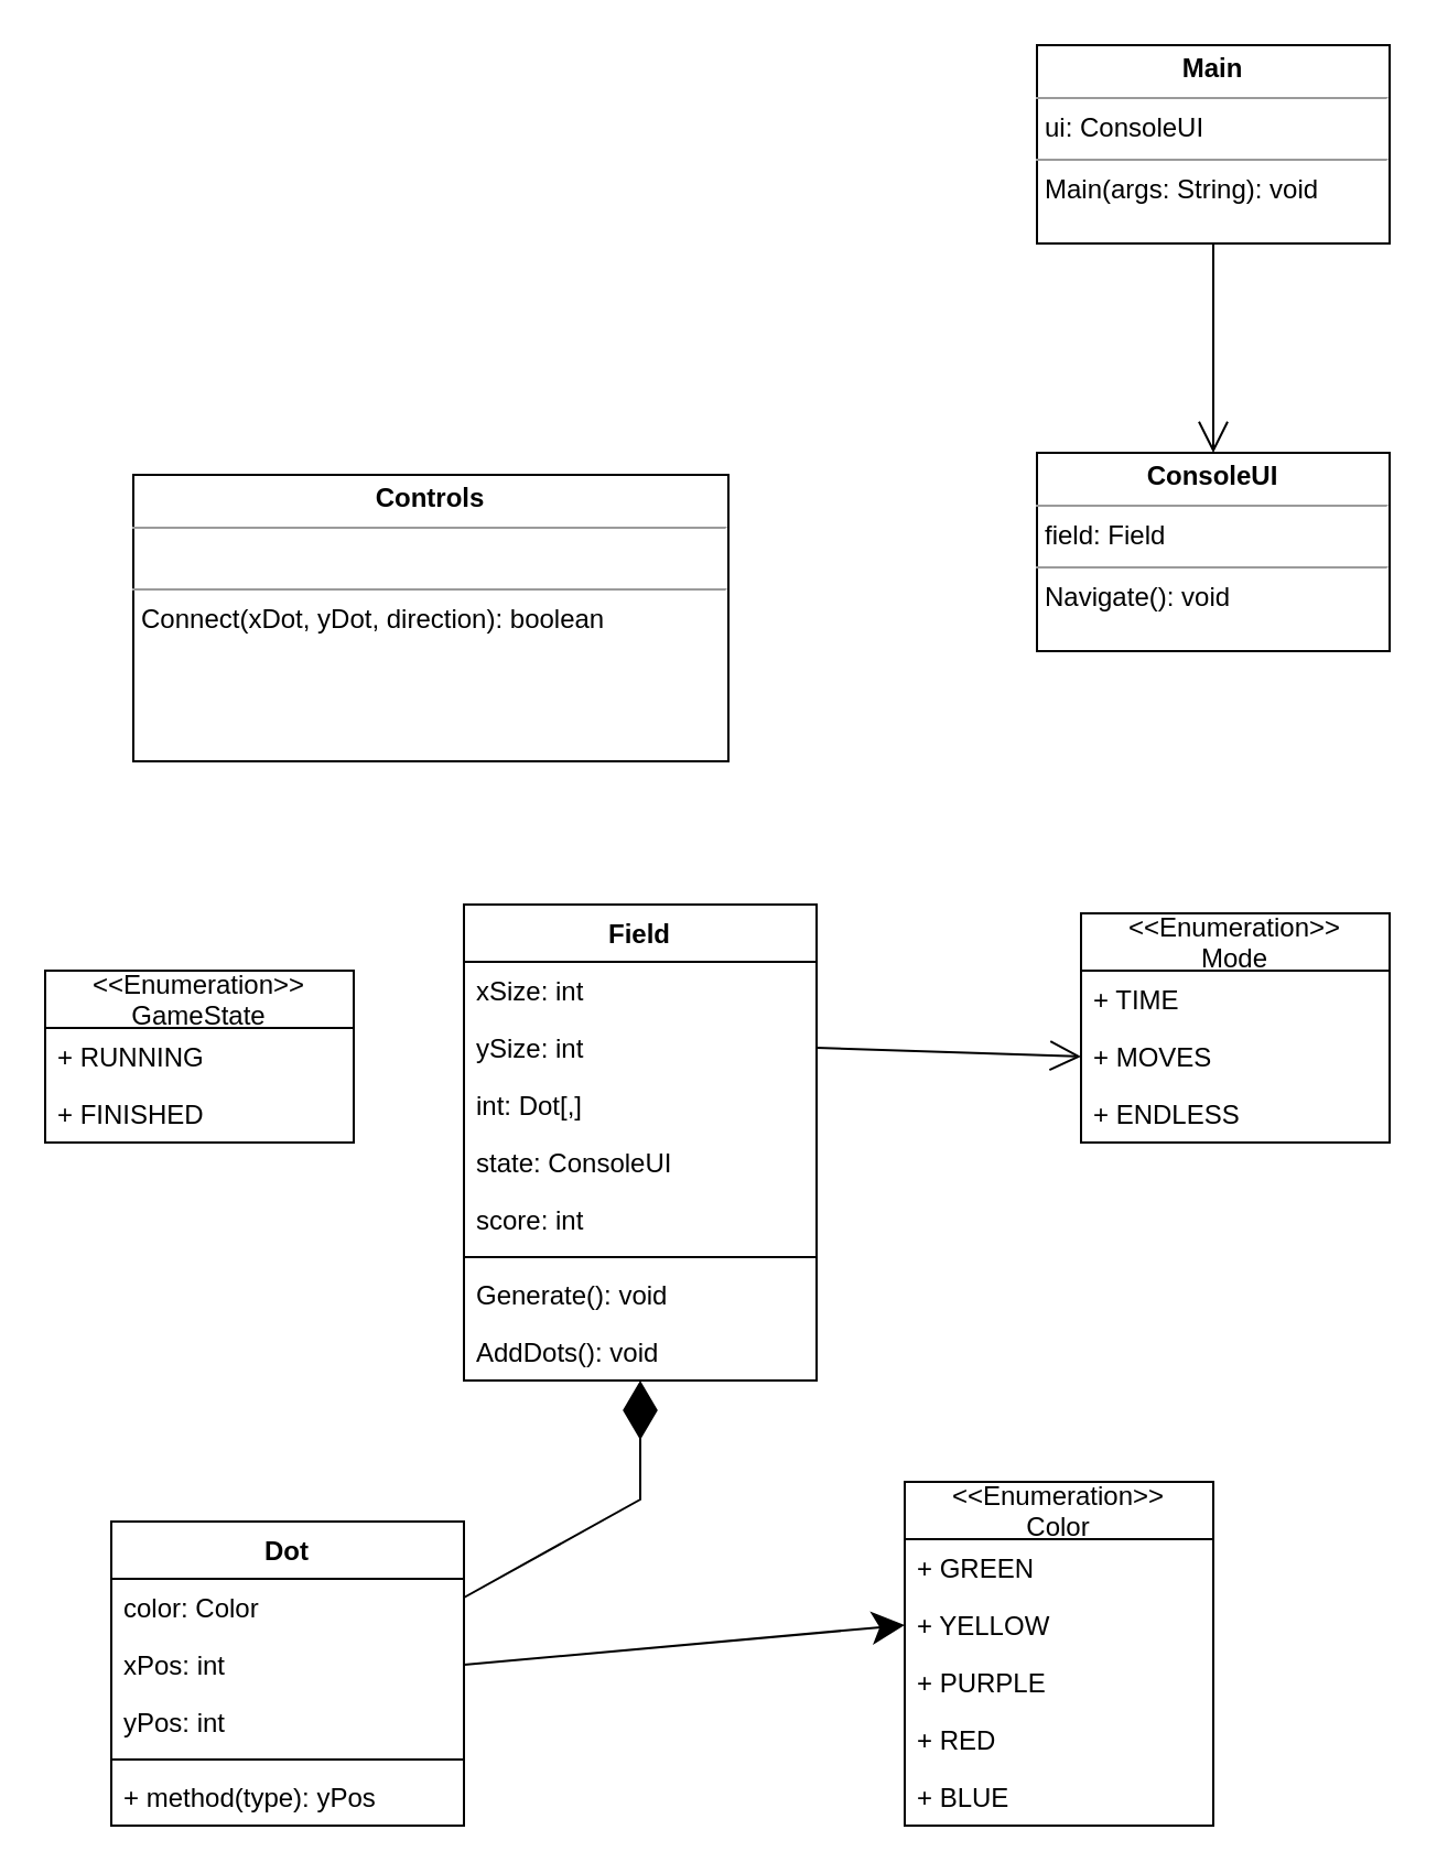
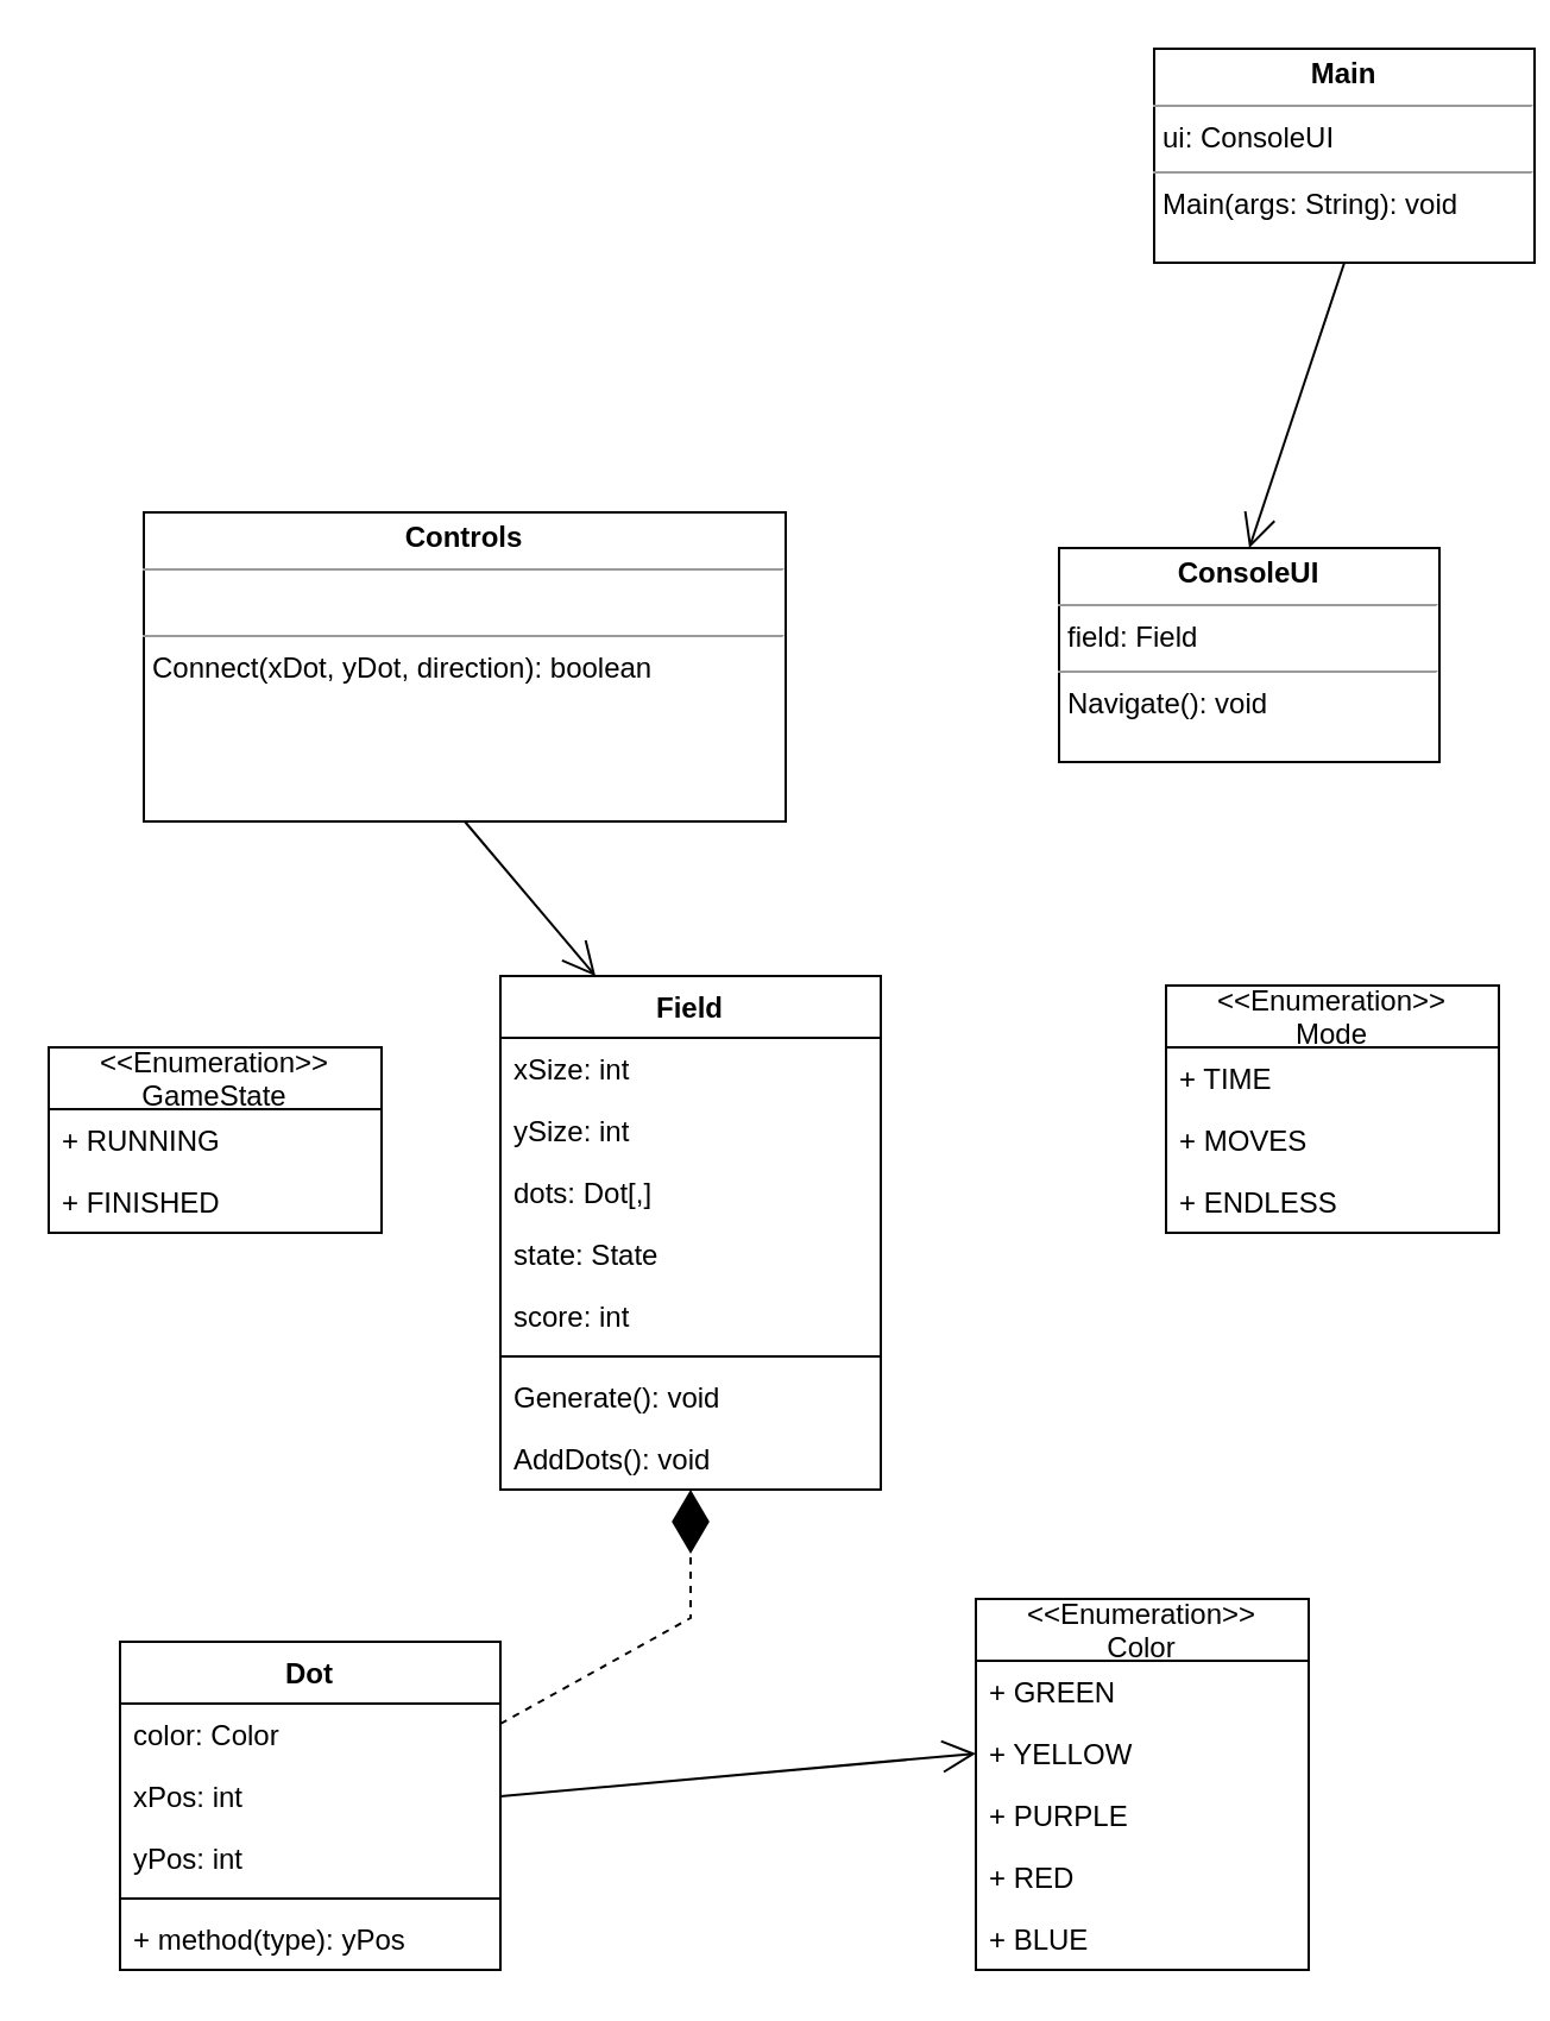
  <mxCell id="0" />
  <mxCell id="1" parent="0" />
  <mxCell id="2" value="Field" style="swimlane;fontStyle=1;align=center;verticalAlign=top;childLayout=stackLayout;horizontal=1;startSize=26;horizontalStack=0;resizeParent=1;resizeParentMax=0;resizeLast=0;collapsible=1;marginBottom=0;" parent="1" vertex="1"><mxGeometry x="210" y="410" width="160" height="216" as="geometry" /></mxCell>
  <mxCell id="3" value="xSize: int" style="text;strokeColor=none;fillColor=none;align=left;verticalAlign=top;spacingLeft=4;spacingRight=4;overflow=hidden;rotatable=0;points=[[0,0.5],[1,0.5]];portConstraint=eastwest;" parent="2" vertex="1"><mxGeometry y="26" width="160" height="26" as="geometry" /></mxCell>
  <mxCell id="4" value="ySize: int" style="text;strokeColor=none;fillColor=none;align=left;verticalAlign=top;spacingLeft=4;spacingRight=4;overflow=hidden;rotatable=0;points=[[0,0.5],[1,0.5]];portConstraint=eastwest;" parent="2" vertex="1"><mxGeometry y="52" width="160" height="26" as="geometry" /></mxCell>
- <mxCell id="5" value="int: Dot[,]" style="text;strokeColor=none;fillColor=none;align=left;verticalAlign=top;spacingLeft=4;spacingRight=4;overflow=hidden;rotatable=0;points=[[0,0.5],[1,0.5]];portConstraint=eastwest;" parent="2" vertex="1"><mxGeometry y="78" width="160" height="26" as="geometry" /></mxCell>
- <mxCell id="6" value="state: ConsoleUI" style="text;strokeColor=none;fillColor=none;align=left;verticalAlign=top;spacingLeft=4;spacingRight=4;overflow=hidden;rotatable=0;points=[[0,0.5],[1,0.5]];portConstraint=eastwest;" parent="2" vertex="1"><mxGeometry y="104" width="160" height="26" as="geometry" /></mxCell>
+ <mxCell id="5" value="dots: Dot[,]" style="text;strokeColor=none;fillColor=none;align=left;verticalAlign=top;spacingLeft=4;spacingRight=4;overflow=hidden;rotatable=0;points=[[0,0.5],[1,0.5]];portConstraint=eastwest;" parent="2" vertex="1"><mxGeometry y="78" width="160" height="26" as="geometry" /></mxCell>
+ <mxCell id="6" value="state: State" style="text;strokeColor=none;fillColor=none;align=left;verticalAlign=top;spacingLeft=4;spacingRight=4;overflow=hidden;rotatable=0;points=[[0,0.5],[1,0.5]];portConstraint=eastwest;" parent="2" vertex="1"><mxGeometry y="104" width="160" height="26" as="geometry" /></mxCell>
  <mxCell id="7" value="score: int" style="text;strokeColor=none;fillColor=none;align=left;verticalAlign=top;spacingLeft=4;spacingRight=4;overflow=hidden;rotatable=0;points=[[0,0.5],[1,0.5]];portConstraint=eastwest;" parent="2" vertex="1"><mxGeometry y="130" width="160" height="26" as="geometry" /></mxCell>
  <mxCell id="8" value="" style="line;strokeWidth=1;fillColor=none;align=left;verticalAlign=middle;spacingTop=-1;spacingLeft=3;spacingRight=3;rotatable=0;labelPosition=right;points=[];portConstraint=eastwest;" parent="2" vertex="1"><mxGeometry y="156" width="160" height="8" as="geometry" /></mxCell>
  <mxCell id="9" value="Generate(): void" style="text;strokeColor=none;fillColor=none;align=left;verticalAlign=top;spacingLeft=4;spacingRight=4;overflow=hidden;rotatable=0;points=[[0,0.5],[1,0.5]];portConstraint=eastwest;" parent="2" vertex="1"><mxGeometry y="164" width="160" height="26" as="geometry" /></mxCell>
  <mxCell id="10" value="AddDots(): void" style="text;strokeColor=none;fillColor=none;align=left;verticalAlign=top;spacingLeft=4;spacingRight=4;overflow=hidden;rotatable=0;points=[[0,0.5],[1,0.5]];portConstraint=eastwest;" parent="2" vertex="1"><mxGeometry y="190" width="160" height="26" as="geometry" /></mxCell>
  <mxCell id="11" value="Dot" style="swimlane;fontStyle=1;align=center;verticalAlign=top;childLayout=stackLayout;horizontal=1;startSize=26;horizontalStack=0;resizeParent=1;resizeParentMax=0;resizeLast=0;collapsible=1;marginBottom=0;" parent="1" vertex="1"><mxGeometry x="50" y="690" width="160" height="138" as="geometry" /></mxCell>
  <mxCell id="12" value="color: Color" style="text;strokeColor=none;fillColor=none;align=left;verticalAlign=top;spacingLeft=4;spacingRight=4;overflow=hidden;rotatable=0;points=[[0,0.5],[1,0.5]];portConstraint=eastwest;" parent="11" vertex="1"><mxGeometry y="26" width="160" height="26" as="geometry" /></mxCell>
  <mxCell id="13" value="xPos: int" style="text;strokeColor=none;fillColor=none;align=left;verticalAlign=top;spacingLeft=4;spacingRight=4;overflow=hidden;rotatable=0;points=[[0,0.5],[1,0.5]];portConstraint=eastwest;" parent="11" vertex="1"><mxGeometry y="52" width="160" height="26" as="geometry" /></mxCell>
  <mxCell id="14" value="yPos: int" style="text;strokeColor=none;fillColor=none;align=left;verticalAlign=top;spacingLeft=4;spacingRight=4;overflow=hidden;rotatable=0;points=[[0,0.5],[1,0.5]];portConstraint=eastwest;" parent="11" vertex="1"><mxGeometry y="78" width="160" height="26" as="geometry" /></mxCell>
  <mxCell id="15" value="" style="line;strokeWidth=1;fillColor=none;align=left;verticalAlign=middle;spacingTop=-1;spacingLeft=3;spacingRight=3;rotatable=0;labelPosition=right;points=[];portConstraint=eastwest;" parent="11" vertex="1"><mxGeometry y="104" width="160" height="8" as="geometry" /></mxCell>
  <mxCell id="16" value="+ method(type): yPos" style="text;strokeColor=none;fillColor=none;align=left;verticalAlign=top;spacingLeft=4;spacingRight=4;overflow=hidden;rotatable=0;points=[[0,0.5],[1,0.5]];portConstraint=eastwest;" parent="11" vertex="1"><mxGeometry y="112" width="160" height="26" as="geometry" /></mxCell>
- <mxCell id="17" value="" style="endArrow=diamondThin;endFill=1;endSize=24;html=1;rounded=0;exitX=1;exitY=0.25;exitDx=0;exitDy=0;" parent="1" source="11" target="10" edge="1"><mxGeometry width="160" relative="1" as="geometry"><mxPoint x="390" y="150" as="sourcePoint" /><mxPoint x="390" y="260" as="targetPoint" /><Array as="points"><mxPoint x="290" y="680" /></Array></mxGeometry></mxCell>
+ <mxCell id="17" value="" style="endArrow=diamondThin;endFill=1;endSize=24;html=1;rounded=0;exitX=1;exitY=0.25;exitDx=0;exitDy=0;dashed=1;" parent="1" source="11" target="10" edge="1"><mxGeometry width="160" relative="1" as="geometry"><mxPoint x="390" y="150" as="sourcePoint" /><mxPoint x="390" y="260" as="targetPoint" /><Array as="points"><mxPoint x="290" y="680" /></Array></mxGeometry></mxCell>
  <mxCell id="18" value="&lt;&lt;Enumeration&gt;&gt;&#10;Color" style="swimlane;fontStyle=0;childLayout=stackLayout;horizontal=1;startSize=26;fillColor=none;horizontalStack=0;resizeParent=1;resizeParentMax=0;resizeLast=0;collapsible=1;marginBottom=0;" parent="1" vertex="1"><mxGeometry x="410" y="672" width="140" height="156" as="geometry" /></mxCell>
  <mxCell id="19" value="+ GREEN" style="text;strokeColor=none;fillColor=none;align=left;verticalAlign=top;spacingLeft=4;spacingRight=4;overflow=hidden;rotatable=0;points=[[0,0.5],[1,0.5]];portConstraint=eastwest;" parent="18" vertex="1"><mxGeometry y="26" width="140" height="26" as="geometry" /></mxCell>
  <mxCell id="20" value="+ YELLOW" style="text;strokeColor=none;fillColor=none;align=left;verticalAlign=top;spacingLeft=4;spacingRight=4;overflow=hidden;rotatable=0;points=[[0,0.5],[1,0.5]];portConstraint=eastwest;" parent="18" vertex="1"><mxGeometry y="52" width="140" height="26" as="geometry" /></mxCell>
  <mxCell id="21" value="+ PURPLE" style="text;strokeColor=none;fillColor=none;align=left;verticalAlign=top;spacingLeft=4;spacingRight=4;overflow=hidden;rotatable=0;points=[[0,0.5],[1,0.5]];portConstraint=eastwest;" parent="18" vertex="1"><mxGeometry y="78" width="140" height="26" as="geometry" /></mxCell>
  <mxCell id="22" value="+ RED" style="text;strokeColor=none;fillColor=none;align=left;verticalAlign=top;spacingLeft=4;spacingRight=4;overflow=hidden;rotatable=0;points=[[0,0.5],[1,0.5]];portConstraint=eastwest;" parent="18" vertex="1"><mxGeometry y="104" width="140" height="26" as="geometry" /></mxCell>
  <mxCell id="23" value="+ BLUE" style="text;strokeColor=none;fillColor=none;align=left;verticalAlign=top;spacingLeft=4;spacingRight=4;overflow=hidden;rotatable=0;points=[[0,0.5],[1,0.5]];portConstraint=eastwest;" parent="18" vertex="1"><mxGeometry y="130" width="140" height="26" as="geometry" /></mxCell>
- <mxCell id="24" value="" style="endArrow=classic;endFill=1;endSize=12;html=1;rounded=0;exitX=1;exitY=0.5;exitDx=0;exitDy=0;entryX=0;entryY=0.5;entryDx=0;entryDy=0;" parent="1" source="13" target="20" edge="1"><mxGeometry width="160" relative="1" as="geometry"><mxPoint x="390" y="140" as="sourcePoint" /><mxPoint x="550" y="140" as="targetPoint" /><Array as="points" /></mxGeometry></mxCell>
+ <mxCell id="24" value="" style="endArrow=open;endFill=1;endSize=12;html=1;rounded=0;exitX=1;exitY=0.5;exitDx=0;exitDy=0;entryX=0;entryY=0.5;entryDx=0;entryDy=0;" parent="1" source="13" target="20" edge="1"><mxGeometry width="160" relative="1" as="geometry"><mxPoint x="390" y="140" as="sourcePoint" /><mxPoint x="550" y="140" as="targetPoint" /><Array as="points" /></mxGeometry></mxCell>
  <mxCell id="25" value="&lt;&lt;Enumeration&gt;&gt;&#10;GameState" style="swimlane;fontStyle=0;childLayout=stackLayout;horizontal=1;startSize=26;fillColor=none;horizontalStack=0;resizeParent=1;resizeParentMax=0;resizeLast=0;collapsible=1;marginBottom=0;" parent="1" vertex="1"><mxGeometry x="20" y="440" width="140" height="78" as="geometry" /></mxCell>
  <mxCell id="26" value="+ RUNNING" style="text;strokeColor=none;fillColor=none;align=left;verticalAlign=top;spacingLeft=4;spacingRight=4;overflow=hidden;rotatable=0;points=[[0,0.5],[1,0.5]];portConstraint=eastwest;" parent="25" vertex="1"><mxGeometry y="26" width="140" height="26" as="geometry" /></mxCell>
  <mxCell id="27" value="+ FINISHED" style="text;strokeColor=none;fillColor=none;align=left;verticalAlign=top;spacingLeft=4;spacingRight=4;overflow=hidden;rotatable=0;points=[[0,0.5],[1,0.5]];portConstraint=eastwest;" parent="25" vertex="1"><mxGeometry y="52" width="140" height="26" as="geometry" /></mxCell>
  <mxCell id="28" value="&lt;&lt;Enumeration&gt;&gt;&#10;Mode" style="swimlane;fontStyle=0;childLayout=stackLayout;horizontal=1;startSize=26;fillColor=none;horizontalStack=0;resizeParent=1;resizeParentMax=0;resizeLast=0;collapsible=1;marginBottom=0;" parent="1" vertex="1"><mxGeometry x="490" y="414" width="140" height="104" as="geometry" /></mxCell>
  <mxCell id="29" value="+ TIME" style="text;strokeColor=none;fillColor=none;align=left;verticalAlign=top;spacingLeft=4;spacingRight=4;overflow=hidden;rotatable=0;points=[[0,0.5],[1,0.5]];portConstraint=eastwest;" parent="28" vertex="1"><mxGeometry y="26" width="140" height="26" as="geometry" /></mxCell>
  <mxCell id="30" value="+ MOVES" style="text;strokeColor=none;fillColor=none;align=left;verticalAlign=top;spacingLeft=4;spacingRight=4;overflow=hidden;rotatable=0;points=[[0,0.5],[1,0.5]];portConstraint=eastwest;" parent="28" vertex="1"><mxGeometry y="52" width="140" height="26" as="geometry" /></mxCell>
  <mxCell id="31" value="+ ENDLESS" style="text;strokeColor=none;fillColor=none;align=left;verticalAlign=top;spacingLeft=4;spacingRight=4;overflow=hidden;rotatable=0;points=[[0,0.5],[1,0.5]];portConstraint=eastwest;" parent="28" vertex="1"><mxGeometry y="78" width="140" height="26" as="geometry" /></mxCell>
- <mxCell id="32" value="" style="endArrow=open;endFill=1;endSize=12;html=1;rounded=0;entryX=0;entryY=0.5;entryDx=0;entryDy=0;exitX=1;exitY=0.5;exitDx=0;exitDy=0;" parent="1" source="4" target="30" edge="1"><mxGeometry width="160" relative="1" as="geometry"><mxPoint x="354" y="75" as="sourcePoint" /><mxPoint x="220" y="69" as="targetPoint" /><Array as="points" /></mxGeometry></mxCell>
  <mxCell id="33" value="&lt;p style=&quot;margin: 0px ; margin-top: 4px ; text-align: center&quot;&gt;&lt;b&gt;Controls&lt;/b&gt;&lt;/p&gt;&lt;hr size=&quot;1&quot;&gt;&lt;p style=&quot;margin: 0px ; margin-left: 4px&quot;&gt;&lt;br&gt;&lt;/p&gt;&lt;hr size=&quot;1&quot;&gt;&lt;p style=&quot;margin: 0px ; margin-left: 4px&quot;&gt;Connect(xDot, yDot, direction): boolean&lt;br&gt;&lt;/p&gt;" style="verticalAlign=top;align=left;overflow=fill;fontSize=12;fontFamily=Helvetica;html=1;" parent="1" vertex="1"><mxGeometry x="60" y="215" width="270" height="130" as="geometry" /></mxCell>
- <mxCell id="34" value="&lt;p style=&quot;margin: 0px ; margin-top: 4px ; text-align: center&quot;&gt;&lt;b&gt;ConsoleUI&lt;/b&gt;&lt;/p&gt;&lt;hr size=&quot;1&quot;&gt;&lt;p style=&quot;margin: 0px ; margin-left: 4px&quot;&gt;field: Field&lt;/p&gt;&lt;hr size=&quot;1&quot;&gt;&lt;p style=&quot;margin: 0px ; margin-left: 4px&quot;&gt;Navigate(): void&lt;/p&gt;" style="verticalAlign=top;align=left;overflow=fill;fontSize=12;fontFamily=Helvetica;html=1;" vertex="1" parent="1"><mxGeometry x="470" y="205" width="160" height="90" as="geometry" /></mxCell>
- <mxCell id="36" value="&lt;p style=&quot;margin: 0px ; margin-top: 4px ; text-align: center&quot;&gt;&lt;b&gt;Main&lt;/b&gt;&lt;/p&gt;&lt;hr size=&quot;1&quot;&gt;&lt;p style=&quot;margin: 0px ; margin-left: 4px&quot;&gt;ui: ConsoleUI&lt;/p&gt;&lt;hr size=&quot;1&quot;&gt;&lt;p style=&quot;margin: 0px ; margin-left: 4px&quot;&gt;Main(args: String): void&lt;/p&gt;" style="verticalAlign=top;align=left;overflow=fill;fontSize=12;fontFamily=Helvetica;html=1;" vertex="1" parent="1"><mxGeometry x="470" y="20" width="160" height="90" as="geometry" /></mxCell>
+ <mxCell id="34" value="&lt;p style=&quot;margin: 0px ; margin-top: 4px ; text-align: center&quot;&gt;&lt;b&gt;ConsoleUI&lt;/b&gt;&lt;/p&gt;&lt;hr size=&quot;1&quot;&gt;&lt;p style=&quot;margin: 0px ; margin-left: 4px&quot;&gt;field: Field&lt;/p&gt;&lt;hr size=&quot;1&quot;&gt;&lt;p style=&quot;margin: 0px ; margin-left: 4px&quot;&gt;Navigate(): void&lt;/p&gt;" style="verticalAlign=top;align=left;overflow=fill;fontSize=12;fontFamily=Helvetica;html=1;" vertex="1" parent="1"><mxGeometry x="445" y="230" width="160" height="90" as="geometry" /></mxCell>
+ <mxCell id="35" value="" style="endArrow=open;endFill=1;endSize=12;html=1;rounded=0;exitX=0.5;exitY=1;exitDx=0;exitDy=0;entryX=0.25;entryY=0;entryDx=0;entryDy=0;" edge="1" parent="1" source="33" target="2"><mxGeometry width="160" relative="1" as="geometry"><mxPoint x="340" y="150" as="sourcePoint" /><mxPoint x="500" y="150" as="targetPoint" /><Array as="points" /></mxGeometry></mxCell>
+ <mxCell id="36" value="&lt;p style=&quot;margin: 0px ; margin-top: 4px ; text-align: center&quot;&gt;&lt;b&gt;Main&lt;/b&gt;&lt;/p&gt;&lt;hr size=&quot;1&quot;&gt;&lt;p style=&quot;margin: 0px ; margin-left: 4px&quot;&gt;ui: ConsoleUI&lt;/p&gt;&lt;hr size=&quot;1&quot;&gt;&lt;p style=&quot;margin: 0px ; margin-left: 4px&quot;&gt;Main(args: String): void&lt;/p&gt;" style="verticalAlign=top;align=left;overflow=fill;fontSize=12;fontFamily=Helvetica;html=1;" vertex="1" parent="1"><mxGeometry x="485" y="20" width="160" height="90" as="geometry" /></mxCell>
  <mxCell id="37" value="" style="endArrow=open;endFill=1;endSize=12;html=1;rounded=0;exitX=0.5;exitY=1;exitDx=0;exitDy=0;entryX=0.5;entryY=0;entryDx=0;entryDy=0;" edge="1" parent="1" source="36" target="34"><mxGeometry width="160" relative="1" as="geometry"><mxPoint x="340" y="150" as="sourcePoint" /><mxPoint x="500" y="150" as="targetPoint" /></mxGeometry></mxCell>
